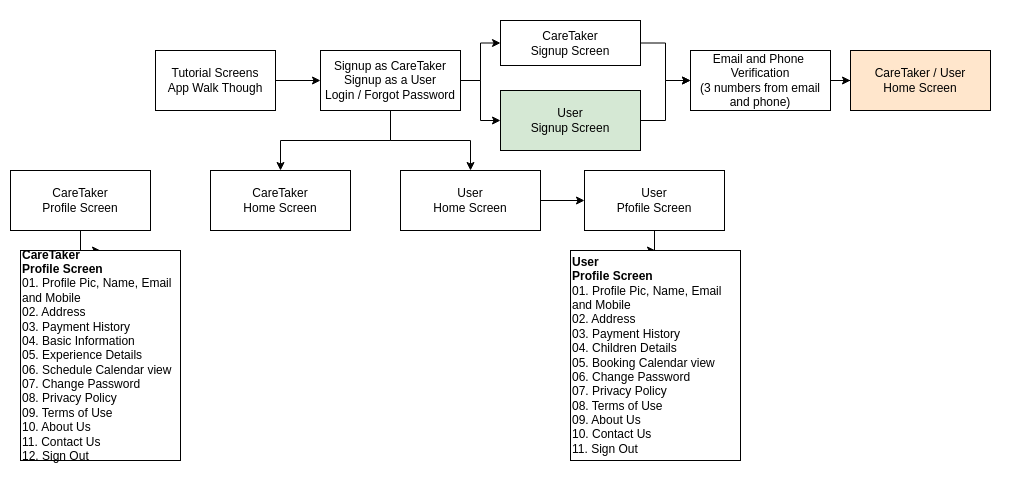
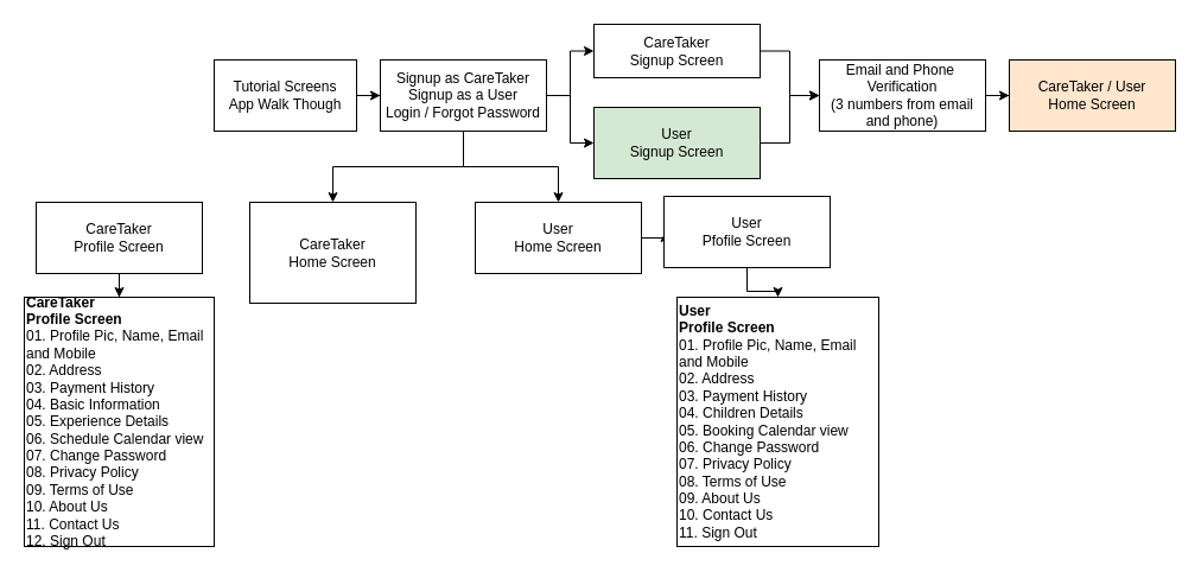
  <mxCell id="0" />
  <mxCell id="1" parent="0" />
  <mxCell id="2" value="" style="edgeStyle=orthogonalEdgeStyle;rounded=0;orthogonalLoop=1;jettySize=auto;html=1;" edge="1" parent="1" source="3" target="8"><mxGeometry relative="1" as="geometry" /></mxCell>
- <mxCell id="3" value="Tutorial Screens&lt;br&gt;App Walk Though" style="rounded=0;whiteSpace=wrap;html=1;" vertex="1" parent="1"><mxGeometry x="155" y="50" width="120" height="60" as="geometry" /></mxCell>
+ <mxCell id="3" value="Tutorial Screens&lt;br&gt;App Walk Though" style="rounded=0;whiteSpace=wrap;html=1;" vertex="1" parent="1"><mxGeometry x="180" y="50" width="120" height="60" as="geometry" /></mxCell>
  <mxCell id="4" value="" style="edgeStyle=orthogonalEdgeStyle;rounded=0;orthogonalLoop=1;jettySize=auto;html=1;" edge="1" parent="1" source="8" target="14"><mxGeometry relative="1" as="geometry" /></mxCell>
  <mxCell id="5" style="edgeStyle=orthogonalEdgeStyle;rounded=0;orthogonalLoop=1;jettySize=auto;html=1;" edge="1" parent="1" source="8" target="19"><mxGeometry relative="1" as="geometry" /></mxCell>
  <mxCell id="6" value="" style="edgeStyle=orthogonalEdgeStyle;rounded=0;orthogonalLoop=1;jettySize=auto;html=1;" edge="1" parent="1" source="8" target="9"><mxGeometry relative="1" as="geometry" /></mxCell>
  <mxCell id="7" style="edgeStyle=orthogonalEdgeStyle;rounded=0;orthogonalLoop=1;jettySize=auto;html=1;" edge="1" parent="1" source="8" target="21"><mxGeometry relative="1" as="geometry" /></mxCell>
  <mxCell id="8" value="Signup as CareTaker&lt;br&gt;Signup as a User&lt;br&gt;Login / Forgot Password" style="rounded=0;whiteSpace=wrap;html=1;" vertex="1" parent="1"><mxGeometry x="320" y="50" width="140" height="60" as="geometry" /></mxCell>
- <mxCell id="9" value="&lt;span&gt;CareTaker&lt;br&gt;Home Screen&lt;/span&gt;" style="rounded=0;whiteSpace=wrap;html=1;" vertex="1" parent="1"><mxGeometry x="210" y="170" width="140" height="60" as="geometry" /></mxCell>
+ <mxCell id="9" value="&lt;span&gt;CareTaker&lt;br&gt;Home Screen&lt;/span&gt;" style="rounded=0;whiteSpace=wrap;html=1;" vertex="1" parent="1"><mxGeometry x="210" y="170" width="140" height="85" as="geometry" /></mxCell>
  <mxCell id="10" value="" style="edgeStyle=orthogonalEdgeStyle;rounded=0;orthogonalLoop=1;jettySize=auto;html=1;" edge="1" parent="1" source="11" target="12"><mxGeometry relative="1" as="geometry" /></mxCell>
- <mxCell id="11" value="&lt;span&gt;CareTaker&lt;br&gt;Profile Screen&lt;/span&gt;" style="rounded=0;whiteSpace=wrap;html=1;" vertex="1" parent="1"><mxGeometry x="10" y="170" width="140" height="60" as="geometry" /></mxCell>
+ <mxCell id="11" value="&lt;span&gt;CareTaker&lt;br&gt;Profile Screen&lt;/span&gt;" style="rounded=0;whiteSpace=wrap;html=1;" vertex="1" parent="1"><mxGeometry x="30" y="170" width="140" height="60" as="geometry" /></mxCell>
  <mxCell id="12" value="&lt;span&gt;&lt;b&gt;CareTaker&lt;br&gt;Profile Screen&lt;/b&gt;&lt;br&gt;01. Profile Pic, Name, Email and Mobile&lt;br&gt;02. Address&lt;br&gt;03. Payment History&lt;br&gt;04. Basic Information&lt;br&gt;05. Experience Details&lt;br&gt;&lt;/span&gt;&lt;span&gt;06. Schedule Calendar view&lt;/span&gt;&lt;br&gt;&lt;span&gt;07. Change Password&lt;/span&gt;&lt;br&gt;&lt;span&gt;08. Privacy Policy&lt;/span&gt;&lt;br&gt;&lt;span&gt;09. Terms of Use&lt;/span&gt;&lt;br&gt;&lt;span&gt;10. About Us&lt;/span&gt;&lt;br&gt;&lt;span&gt;11. Contact Us&lt;/span&gt;&lt;br&gt;&lt;span&gt;12. Sign Out&lt;/span&gt;&lt;span&gt;&lt;br&gt;&lt;/span&gt;" style="rounded=0;whiteSpace=wrap;html=1;align=left;" vertex="1" parent="1"><mxGeometry x="20" y="250" width="160" height="210" as="geometry" /></mxCell>
  <mxCell id="13" value="" style="edgeStyle=orthogonalEdgeStyle;rounded=0;orthogonalLoop=1;jettySize=auto;html=1;" edge="1" parent="1" source="14" target="16"><mxGeometry relative="1" as="geometry" /></mxCell>
  <mxCell id="14" value="&lt;span&gt;CareTaker&lt;br&gt;Signup Screen&lt;/span&gt;" style="rounded=0;whiteSpace=wrap;html=1;" vertex="1" parent="1"><mxGeometry x="500" y="20" width="140" height="45" as="geometry" /></mxCell>
  <mxCell id="15" value="" style="edgeStyle=orthogonalEdgeStyle;rounded=0;orthogonalLoop=1;jettySize=auto;html=1;" edge="1" parent="1" source="16" target="17"><mxGeometry relative="1" as="geometry" /></mxCell>
  <mxCell id="16" value="&lt;span&gt;&lt;span&gt;Email and Phone&amp;nbsp;&lt;br&gt;&lt;/span&gt;Verification&lt;br&gt;(3 numbers from email and phone)&lt;br&gt;&lt;/span&gt;" style="rounded=0;whiteSpace=wrap;html=1;" vertex="1" parent="1"><mxGeometry x="690" y="50" width="140" height="60" as="geometry" /></mxCell>
  <mxCell id="17" value="&lt;span&gt;CareTaker / User&lt;br&gt;Home Screen&lt;br&gt;&lt;/span&gt;" style="rounded=0;whiteSpace=wrap;html=1;fillColor=#ffe6cc;" vertex="1" parent="1"><mxGeometry x="850" y="50" width="140" height="60" as="geometry" /></mxCell>
  <mxCell id="18" style="edgeStyle=orthogonalEdgeStyle;rounded=0;orthogonalLoop=1;jettySize=auto;html=1;entryX=0;entryY=0.5;entryDx=0;entryDy=0;" edge="1" parent="1" source="19" target="16"><mxGeometry relative="1" as="geometry" /></mxCell>
  <mxCell id="19" value="&lt;span&gt;User&lt;br&gt;Signup Screen&lt;/span&gt;" style="rounded=0;whiteSpace=wrap;html=1;fillColor=#d5e8d4;" vertex="1" parent="1"><mxGeometry x="500" y="90" width="140" height="60" as="geometry" /></mxCell>
  <mxCell id="20" value="" style="edgeStyle=orthogonalEdgeStyle;rounded=0;orthogonalLoop=1;jettySize=auto;html=1;" edge="1" parent="1" source="21" target="23"><mxGeometry relative="1" as="geometry" /></mxCell>
  <mxCell id="21" value="&lt;span&gt;User&lt;br&gt;Home Screen&lt;/span&gt;" style="rounded=0;whiteSpace=wrap;html=1;" vertex="1" parent="1"><mxGeometry x="400" y="170" width="140" height="60" as="geometry" /></mxCell>
  <mxCell id="22" value="" style="edgeStyle=orthogonalEdgeStyle;rounded=0;orthogonalLoop=1;jettySize=auto;html=1;" edge="1" parent="1" source="23" target="24"><mxGeometry relative="1" as="geometry" /></mxCell>
- <mxCell id="23" value="&lt;span&gt;User&lt;br&gt;Pfofile Screen&lt;/span&gt;" style="rounded=0;whiteSpace=wrap;html=1;" vertex="1" parent="1"><mxGeometry x="584" y="170" width="140" height="60" as="geometry" /></mxCell>
+ <mxCell id="23" value="&lt;span&gt;User&lt;br&gt;Pfofile Screen&lt;/span&gt;" style="rounded=0;whiteSpace=wrap;html=1;" vertex="1" parent="1"><mxGeometry x="559" y="165" width="140" height="60" as="geometry" /></mxCell>
  <mxCell id="24" value="&lt;span&gt;&lt;b&gt;User&lt;/b&gt;&lt;br&gt;&lt;b&gt;Profile Screen&lt;/b&gt;&lt;br&gt;01. Profile Pic, Name, Email and Mobile&lt;br&gt;02. Address&lt;br&gt;03. Payment History&lt;br&gt;04. Children Details&lt;br&gt;05. Booking Calendar view&lt;br&gt;06. Change Password&lt;br&gt;07. Privacy Policy&lt;br&gt;08. Terms of Use&lt;br&gt;09. About Us&lt;br&gt;10. Contact Us&lt;br&gt;11. Sign Out&lt;br&gt;&lt;/span&gt;" style="rounded=0;whiteSpace=wrap;html=1;align=left;" vertex="1" parent="1"><mxGeometry x="570" y="250" width="170" height="210" as="geometry" /></mxCell>
